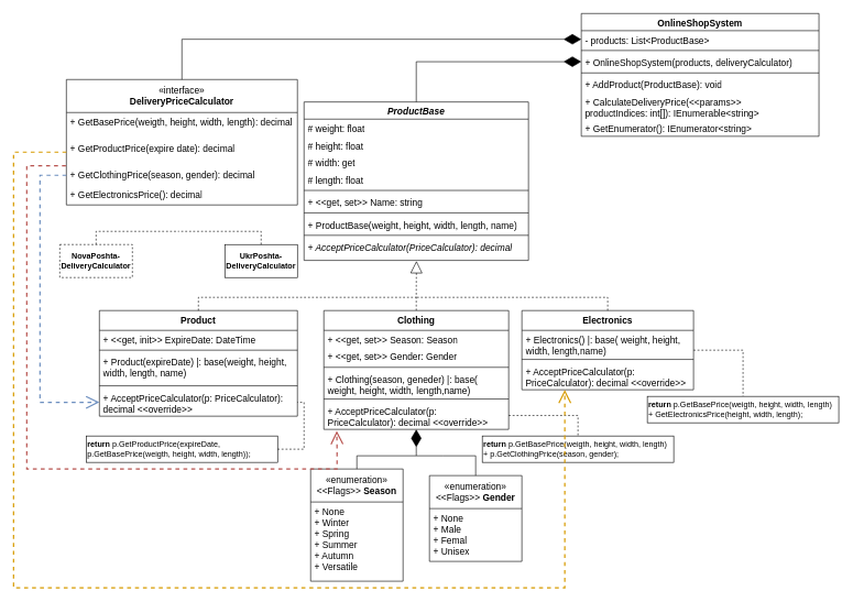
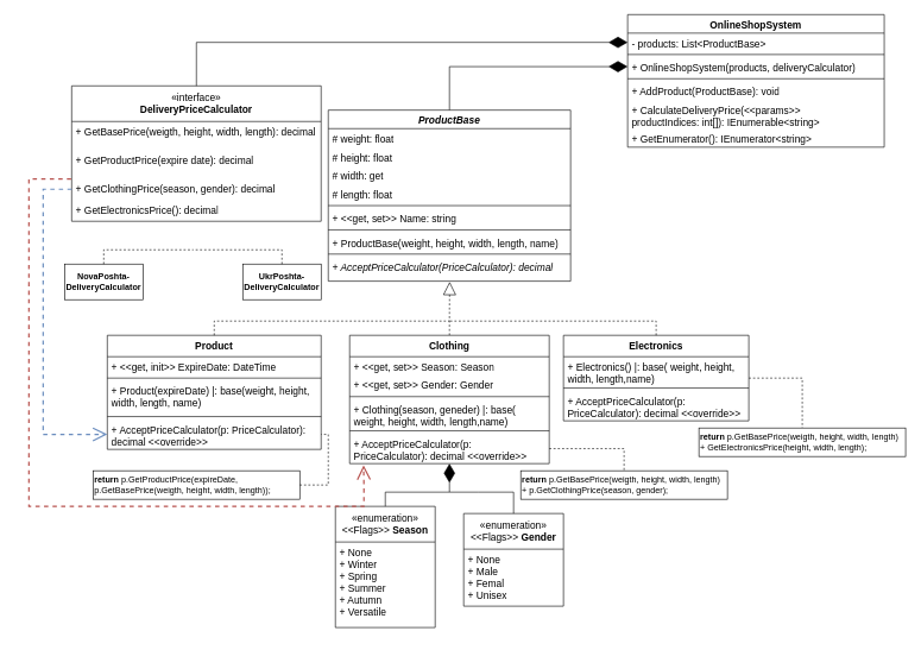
  <mxCell id="0" />
  <mxCell id="1" parent="0" />
  <mxCell id="2" value="&lt;font style=&quot;font-size: 14px;&quot;&gt;&lt;i&gt;ProductBase&lt;/i&gt;&lt;/font&gt;" style="swimlane;fontStyle=1;align=center;verticalAlign=top;childLayout=stackLayout;horizontal=1;startSize=26;horizontalStack=0;resizeParent=1;resizeParentMax=0;resizeLast=0;collapsible=1;marginBottom=0;whiteSpace=wrap;html=1;container=0;fontSize=14;" parent="1" vertex="1"><mxGeometry x="460" y="154" width="340" height="240" as="geometry" /></mxCell>
  <mxCell id="3" value="&lt;font style=&quot;font-size: 14px;&quot;&gt;# weight: float&lt;/font&gt;" style="text;strokeColor=none;fillColor=none;align=left;verticalAlign=top;spacingLeft=4;spacingRight=4;overflow=hidden;rotatable=0;points=[[0,0.5],[1,0.5]];portConstraint=eastwest;whiteSpace=wrap;html=1;container=0;fontSize=14;" parent="2" vertex="1"><mxGeometry y="26" width="340" height="26" as="geometry" /></mxCell>
  <mxCell id="4" value="&lt;font style=&quot;font-size: 14px;&quot;&gt;# height: float&lt;/font&gt;" style="text;strokeColor=none;fillColor=none;align=left;verticalAlign=top;spacingLeft=4;spacingRight=4;overflow=hidden;rotatable=0;points=[[0,0.5],[1,0.5]];portConstraint=eastwest;whiteSpace=wrap;html=1;container=0;fontSize=14;" parent="2" vertex="1"><mxGeometry y="52" width="340" height="26" as="geometry" /></mxCell>
  <mxCell id="5" value="&lt;font style=&quot;font-size: 14px;&quot;&gt;# width: get&lt;/font&gt;" style="text;strokeColor=none;fillColor=none;align=left;verticalAlign=top;spacingLeft=4;spacingRight=4;overflow=hidden;rotatable=0;points=[[0,0.5],[1,0.5]];portConstraint=eastwest;whiteSpace=wrap;html=1;container=0;fontSize=14;" parent="2" vertex="1"><mxGeometry y="78" width="340" height="26" as="geometry" /></mxCell>
  <mxCell id="6" value="&lt;font style=&quot;font-size: 14px;&quot;&gt;# length: float&lt;/font&gt;" style="text;strokeColor=none;fillColor=none;align=left;verticalAlign=top;spacingLeft=4;spacingRight=4;overflow=hidden;rotatable=0;points=[[0,0.5],[1,0.5]];portConstraint=eastwest;whiteSpace=wrap;html=1;container=0;fontSize=14;" parent="2" vertex="1"><mxGeometry y="104" width="340" height="26" as="geometry" /></mxCell>
  <mxCell id="7" value="" style="line;strokeWidth=1;fillColor=none;align=left;verticalAlign=middle;spacingTop=-1;spacingLeft=3;spacingRight=3;rotatable=0;labelPosition=right;points=[];portConstraint=eastwest;strokeColor=inherit;container=0;" parent="2" vertex="1"><mxGeometry y="130" width="340" height="8" as="geometry" /></mxCell>
  <mxCell id="8" value="&lt;font style=&quot;font-size: 14px;&quot;&gt;+ &amp;lt;&amp;lt;get, set&amp;gt;&amp;gt; Name: string&lt;/font&gt;" style="text;strokeColor=none;fillColor=none;align=left;verticalAlign=top;spacingLeft=4;spacingRight=4;overflow=hidden;rotatable=0;points=[[0,0.5],[1,0.5]];portConstraint=eastwest;whiteSpace=wrap;html=1;container=0;fontSize=14;" parent="2" vertex="1"><mxGeometry y="138" width="340" height="26" as="geometry" /></mxCell>
  <mxCell id="9" value="" style="line;strokeWidth=1;fillColor=none;align=left;verticalAlign=middle;spacingTop=-1;spacingLeft=3;spacingRight=3;rotatable=0;labelPosition=right;points=[];portConstraint=eastwest;strokeColor=inherit;container=0;" parent="2" vertex="1"><mxGeometry y="164" width="340" height="8" as="geometry" /></mxCell>
  <mxCell id="10" value="&lt;font style=&quot;font-size: 14px;&quot;&gt;+ ProductBase(weight, height, width, length, name)&lt;/font&gt;" style="text;strokeColor=none;fillColor=none;align=left;verticalAlign=top;spacingLeft=4;spacingRight=4;overflow=hidden;rotatable=0;points=[[0,0.5],[1,0.5]];portConstraint=eastwest;whiteSpace=wrap;html=1;container=0;fontSize=14;" parent="2" vertex="1"><mxGeometry y="172" width="340" height="26" as="geometry" /></mxCell>
  <mxCell id="11" value="" style="line;strokeWidth=1;fillColor=none;align=left;verticalAlign=middle;spacingTop=-1;spacingLeft=3;spacingRight=3;rotatable=0;labelPosition=right;points=[];portConstraint=eastwest;strokeColor=inherit;container=0;" parent="2" vertex="1"><mxGeometry y="198" width="340" height="8" as="geometry" /></mxCell>
  <mxCell id="12" value="&lt;font style=&quot;font-size: 14px;&quot;&gt;&lt;i&gt;+ AcceptPriceCalculator(PriceCalculator): decimal&lt;/i&gt;&lt;/font&gt;" style="text;strokeColor=none;fillColor=none;align=left;verticalAlign=top;spacingLeft=4;spacingRight=4;overflow=hidden;rotatable=0;points=[[0,0.5],[1,0.5]];portConstraint=eastwest;whiteSpace=wrap;html=1;container=0;fontSize=14;" parent="2" vertex="1"><mxGeometry y="206" width="340" height="34" as="geometry" /></mxCell>
  <mxCell id="13" value="Product" style="swimlane;fontStyle=1;align=center;verticalAlign=top;childLayout=stackLayout;horizontal=1;startSize=30;horizontalStack=0;resizeParent=1;resizeParentMax=0;resizeLast=0;collapsible=1;marginBottom=0;whiteSpace=wrap;html=1;container=0;fontSize=14;" parent="1" vertex="1"><mxGeometry x="150" y="470" width="300" height="160" as="geometry" /></mxCell>
  <mxCell id="14" value="&lt;font style=&quot;font-size: 14px;&quot;&gt;+ &amp;lt;&amp;lt;get, init&amp;gt;&amp;gt; ExpireDate: DateTime&lt;/font&gt;" style="text;strokeColor=none;fillColor=none;align=left;verticalAlign=top;spacingLeft=4;spacingRight=4;overflow=hidden;rotatable=0;points=[[0,0.5],[1,0.5]];portConstraint=eastwest;whiteSpace=wrap;html=1;container=0;fontSize=14;" parent="13" vertex="1"><mxGeometry y="30" width="300" height="26" as="geometry" /></mxCell>
  <mxCell id="15" value="" style="line;strokeWidth=1;fillColor=none;align=left;verticalAlign=middle;spacingTop=-1;spacingLeft=3;spacingRight=3;rotatable=0;labelPosition=right;points=[];portConstraint=eastwest;strokeColor=inherit;container=0;" parent="13" vertex="1"><mxGeometry y="56" width="300" height="8" as="geometry" /></mxCell>
  <mxCell id="16" value="+ Product(expireDate) |: base(weight, height, width, length, name)" style="text;strokeColor=none;fillColor=none;align=left;verticalAlign=top;spacingLeft=4;spacingRight=4;overflow=hidden;rotatable=0;points=[[0,0.5],[1,0.5]];portConstraint=eastwest;whiteSpace=wrap;html=1;container=0;fontSize=14;" parent="13" vertex="1"><mxGeometry y="64" width="300" height="46" as="geometry" /></mxCell>
  <mxCell id="17" value="" style="line;strokeWidth=1;fillColor=none;align=left;verticalAlign=middle;spacingTop=-1;spacingLeft=3;spacingRight=3;rotatable=0;labelPosition=right;points=[];portConstraint=eastwest;strokeColor=inherit;container=0;" parent="13" vertex="1"><mxGeometry y="110" width="300" height="8" as="geometry" /></mxCell>
  <mxCell id="18" value="&lt;font style=&quot;font-size: 14px;&quot;&gt;+ AcceptPriceCalculator(p: PriceCalculator): decimal &amp;lt;&amp;lt;override&amp;gt;&amp;gt;&lt;/font&gt;" style="text;strokeColor=none;fillColor=none;align=left;verticalAlign=top;spacingLeft=4;spacingRight=4;overflow=hidden;rotatable=0;points=[[0,0.5],[1,0.5]];portConstraint=eastwest;whiteSpace=wrap;html=1;container=0;fontSize=14;" parent="13" vertex="1"><mxGeometry y="118" width="300" height="42" as="geometry" /></mxCell>
  <mxCell id="19" style="edgeStyle=orthogonalEdgeStyle;rounded=0;orthogonalLoop=1;jettySize=auto;html=1;exitX=0.5;exitY=0;exitDx=0;exitDy=0;entryX=0.501;entryY=1.029;entryDx=0;entryDy=0;entryPerimeter=0;endArrow=block;endFill=0;endSize=16;dashed=1;" parent="1" source="20" target="12" edge="1"><mxGeometry relative="1" as="geometry" /></mxCell>
  <mxCell id="20" value="Clothing" style="swimlane;fontStyle=1;align=center;verticalAlign=top;childLayout=stackLayout;horizontal=1;startSize=30;horizontalStack=0;resizeParent=1;resizeParentMax=0;resizeLast=0;collapsible=1;marginBottom=0;whiteSpace=wrap;html=1;container=0;fontSize=14;" parent="1" vertex="1"><mxGeometry x="490" y="470" width="280" height="180" as="geometry" /></mxCell>
  <mxCell id="21" value="&lt;font style=&quot;font-size: 14px;&quot;&gt;+ &amp;lt;&amp;lt;get, set&amp;gt;&amp;gt; Season: Season&lt;/font&gt;" style="text;strokeColor=none;fillColor=none;align=left;verticalAlign=top;spacingLeft=4;spacingRight=4;overflow=hidden;rotatable=0;points=[[0,0.5],[1,0.5]];portConstraint=eastwest;whiteSpace=wrap;html=1;container=0;fontSize=14;" parent="20" vertex="1"><mxGeometry y="30" width="280" height="26" as="geometry" /></mxCell>
  <mxCell id="22" value="&lt;font style=&quot;font-size: 14px;&quot;&gt;+ &amp;lt;&amp;lt;get, set&amp;gt;&amp;gt; Gender: Gender&lt;/font&gt;" style="text;strokeColor=none;fillColor=none;align=left;verticalAlign=top;spacingLeft=4;spacingRight=4;overflow=hidden;rotatable=0;points=[[0,0.5],[1,0.5]];portConstraint=eastwest;whiteSpace=wrap;html=1;container=0;fontSize=14;" parent="20" vertex="1"><mxGeometry y="56" width="280" height="26" as="geometry" /></mxCell>
  <mxCell id="23" value="" style="line;strokeWidth=1;fillColor=none;align=left;verticalAlign=middle;spacingTop=-1;spacingLeft=3;spacingRight=3;rotatable=0;labelPosition=right;points=[];portConstraint=eastwest;strokeColor=inherit;container=0;" parent="20" vertex="1"><mxGeometry y="82" width="280" height="8" as="geometry" /></mxCell>
  <mxCell id="24" value="+ Clothing(season, geneder) |: base( weight, height, width, length,name)" style="text;strokeColor=none;fillColor=none;align=left;verticalAlign=top;spacingLeft=4;spacingRight=4;overflow=hidden;rotatable=0;points=[[0,0.5],[1,0.5]];portConstraint=eastwest;whiteSpace=wrap;html=1;container=0;fontSize=14;" parent="20" vertex="1"><mxGeometry y="90" width="280" height="40" as="geometry" /></mxCell>
  <mxCell id="25" value="" style="line;strokeWidth=1;fillColor=none;align=left;verticalAlign=middle;spacingTop=-1;spacingLeft=3;spacingRight=3;rotatable=0;labelPosition=right;points=[];portConstraint=eastwest;strokeColor=inherit;container=0;" vertex="1" parent="20"><mxGeometry y="130" width="280" height="8" as="geometry" /></mxCell>
  <mxCell id="26" value="&lt;font style=&quot;font-size: 14px;&quot;&gt;+ AcceptPriceCalculator(p: PriceCalculator): decimal &amp;lt;&amp;lt;override&amp;gt;&amp;gt;&lt;/font&gt;" style="text;strokeColor=none;fillColor=none;align=left;verticalAlign=top;spacingLeft=4;spacingRight=4;overflow=hidden;rotatable=0;points=[[0,0.5],[1,0.5]];portConstraint=eastwest;whiteSpace=wrap;html=1;container=0;fontSize=14;" vertex="1" parent="20"><mxGeometry y="138" width="280" height="42" as="geometry" /></mxCell>
  <mxCell id="27" style="edgeStyle=orthogonalEdgeStyle;rounded=0;orthogonalLoop=1;jettySize=auto;html=1;exitX=1;exitY=0.5;exitDx=0;exitDy=0;entryX=0.5;entryY=0;entryDx=0;entryDy=0;endArrow=none;endFill=0;dashed=1;" parent="1" source="28" target="49" edge="1"><mxGeometry relative="1" as="geometry" /></mxCell>
  <mxCell id="28" value="Electronics" style="swimlane;fontStyle=1;align=center;verticalAlign=top;childLayout=stackLayout;horizontal=1;startSize=30;horizontalStack=0;resizeParent=1;resizeParentMax=0;resizeLast=0;collapsible=1;marginBottom=0;whiteSpace=wrap;html=1;container=0;fontSize=14;" parent="1" vertex="1"><mxGeometry x="790" y="470" width="260" height="120" as="geometry" /></mxCell>
  <mxCell id="29" value="+ Electronics() |: base( weight, height, width, length,name)" style="text;strokeColor=none;fillColor=none;align=left;verticalAlign=top;spacingLeft=4;spacingRight=4;overflow=hidden;rotatable=0;points=[[0,0.5],[1,0.5]];portConstraint=eastwest;whiteSpace=wrap;html=1;container=0;fontSize=14;" vertex="1" parent="28"><mxGeometry y="30" width="260" height="40" as="geometry" /></mxCell>
  <mxCell id="30" value="" style="line;strokeWidth=1;fillColor=none;align=left;verticalAlign=middle;spacingTop=-1;spacingLeft=3;spacingRight=3;rotatable=0;labelPosition=right;points=[];portConstraint=eastwest;strokeColor=inherit;container=0;" vertex="1" parent="28"><mxGeometry y="70" width="260" height="8" as="geometry" /></mxCell>
  <mxCell id="31" value="&lt;font style=&quot;font-size: 14px;&quot;&gt;+ AcceptPriceCalculator(p: PriceCalculator): decimal &amp;lt;&amp;lt;override&amp;gt;&amp;gt;&lt;/font&gt;" style="text;strokeColor=none;fillColor=none;align=left;verticalAlign=top;spacingLeft=4;spacingRight=4;overflow=hidden;rotatable=0;points=[[0,0.5],[1,0.5]];portConstraint=eastwest;whiteSpace=wrap;html=1;container=0;fontSize=14;" vertex="1" parent="28"><mxGeometry y="78" width="260" height="42" as="geometry" /></mxCell>
  <mxCell id="32" value="«enumeration»&lt;span style=&quot;font-size: 14px;&quot;&gt;&lt;br style=&quot;font-size: 14px;&quot;&gt;&amp;lt;&amp;lt;Flags&amp;gt;&amp;gt;&lt;/span&gt;&lt;b style=&quot;font-size: 14px;&quot;&gt; Season&lt;/b&gt;" style="swimlane;fontStyle=0;childLayout=stackLayout;horizontal=1;startSize=50;fillColor=none;horizontalStack=0;resizeParent=1;resizeParentMax=0;resizeLast=0;collapsible=1;marginBottom=0;whiteSpace=wrap;html=1;fontSize=14;" parent="1" vertex="1"><mxGeometry x="470" y="710" width="140" height="170" as="geometry" /></mxCell>
  <mxCell id="33" value="&lt;font style=&quot;font-size: 14px;&quot;&gt;+ None&lt;br&gt;+ Winter&lt;br&gt;+ Spring&lt;br&gt;+ Summer&lt;br&gt;+ Autumn&lt;br&gt;+ Versatile&lt;br&gt;&lt;/font&gt;" style="text;strokeColor=none;fillColor=none;align=left;verticalAlign=top;spacingLeft=4;spacingRight=4;overflow=hidden;rotatable=0;points=[[0,0.5],[1,0.5]];portConstraint=eastwest;whiteSpace=wrap;html=1;" parent="32" vertex="1"><mxGeometry y="50" width="140" height="120" as="geometry" /></mxCell>
  <mxCell id="34" value="«enumeration»&lt;span style=&quot;font-size: 14px;&quot;&gt;&lt;br style=&quot;font-size: 14px;&quot;&gt;&amp;lt;&amp;lt;Flags&amp;gt;&amp;gt;&lt;/span&gt;&lt;b style=&quot;font-size: 14px;&quot;&gt; Gender&lt;/b&gt;" style="swimlane;fontStyle=0;childLayout=stackLayout;horizontal=1;startSize=50;fillColor=none;horizontalStack=0;resizeParent=1;resizeParentMax=0;resizeLast=0;collapsible=1;marginBottom=0;whiteSpace=wrap;html=1;fontSize=14;" parent="1" vertex="1"><mxGeometry x="650" y="720" width="140" height="130" as="geometry" /></mxCell>
  <mxCell id="35" value="&lt;font style=&quot;font-size: 14px;&quot;&gt;+ None&lt;br&gt;+ Male&lt;br&gt;+ Femal&lt;br&gt;+ Unisex&lt;br&gt;&lt;/font&gt;" style="text;strokeColor=none;fillColor=none;align=left;verticalAlign=top;spacingLeft=4;spacingRight=4;overflow=hidden;rotatable=0;points=[[0,0.5],[1,0.5]];portConstraint=eastwest;whiteSpace=wrap;html=1;" parent="34" vertex="1"><mxGeometry y="50" width="140" height="80" as="geometry" /></mxCell>
  <mxCell id="36" style="edgeStyle=orthogonalEdgeStyle;rounded=0;orthogonalLoop=1;jettySize=auto;html=1;entryX=0.5;entryY=0;entryDx=0;entryDy=0;endArrow=none;endFill=0;startArrow=diamondThin;startFill=1;startSize=24;" parent="1" target="32" edge="1"><mxGeometry relative="1" as="geometry"><mxPoint x="630" y="650" as="sourcePoint" /><Array as="points"><mxPoint x="630" y="690" /><mxPoint x="540" y="690" /></Array></mxGeometry></mxCell>
  <mxCell id="37" value="" style="endArrow=none;html=1;rounded=0;exitX=0.5;exitY=0;exitDx=0;exitDy=0;" parent="1" source="34" edge="1"><mxGeometry width="50" height="50" relative="1" as="geometry"><mxPoint x="690" y="750" as="sourcePoint" /><mxPoint x="630" y="690" as="targetPoint" /><Array as="points"><mxPoint x="720" y="690" /><mxPoint x="670" y="690" /></Array></mxGeometry></mxCell>
  <mxCell id="38" value="«interface»&lt;b style=&quot;font-size: 14px;&quot;&gt;&lt;br style=&quot;font-size: 14px;&quot;&gt;DeliveryPriceCalculator&lt;br&gt;&lt;/b&gt;" style="swimlane;fontStyle=0;childLayout=stackLayout;horizontal=1;startSize=50;fillColor=none;horizontalStack=0;resizeParent=1;resizeParentMax=0;resizeLast=0;collapsible=1;marginBottom=0;whiteSpace=wrap;html=1;fontSize=14;" parent="1" vertex="1"><mxGeometry x="100" y="120" width="350" height="190" as="geometry" /></mxCell>
  <mxCell id="39" value="+ GetBasePrice(weigth, height, width, length): decimal" style="text;strokeColor=none;fillColor=none;align=left;verticalAlign=top;spacingLeft=4;spacingRight=4;overflow=hidden;rotatable=0;points=[[0,0.5],[1,0.5]];portConstraint=eastwest;whiteSpace=wrap;html=1;container=0;fontSize=14;" parent="38" vertex="1"><mxGeometry y="50" width="350" height="40" as="geometry" /></mxCell>
  <mxCell id="40" value="&lt;font style=&quot;font-size: 14px;&quot;&gt;+ GetProductPrice(expire date): decimal&lt;/font&gt;" style="text;strokeColor=none;fillColor=none;align=left;verticalAlign=top;spacingLeft=4;spacingRight=4;overflow=hidden;rotatable=0;points=[[0,0.5],[1,0.5]];portConstraint=eastwest;whiteSpace=wrap;html=1;container=0;fontSize=14;" parent="38" vertex="1"><mxGeometry y="90" width="350" height="40" as="geometry" /></mxCell>
  <mxCell id="41" value="&lt;font style=&quot;font-size: 14px;&quot;&gt;+ GetClothingPrice(season, gender): decimal&lt;/font&gt;" style="text;strokeColor=none;fillColor=none;align=left;verticalAlign=top;spacingLeft=4;spacingRight=4;overflow=hidden;rotatable=0;points=[[0,0.5],[1,0.5]];portConstraint=eastwest;whiteSpace=wrap;html=1;container=0;fontSize=14;" parent="38" vertex="1"><mxGeometry y="130" width="350" height="30" as="geometry" /></mxCell>
  <mxCell id="42" value="+ GetElectronicsPrice(): decimal" style="text;strokeColor=none;fillColor=none;align=left;verticalAlign=top;spacingLeft=4;spacingRight=4;overflow=hidden;rotatable=0;points=[[0,0.5],[1,0.5]];portConstraint=eastwest;whiteSpace=wrap;html=1;container=0;fontSize=14;" parent="38" vertex="1"><mxGeometry y="160" width="350" height="30" as="geometry" /></mxCell>
  <mxCell id="43" value="" style="endArrow=none;dashed=1;html=1;rounded=0;exitX=0.5;exitY=0;exitDx=0;exitDy=0;" parent="1" source="13" edge="1"><mxGeometry width="50" height="50" relative="1" as="geometry"><mxPoint x="660" y="480" as="sourcePoint" /><mxPoint x="630" y="450" as="targetPoint" /><Array as="points"><mxPoint x="300" y="450" /></Array></mxGeometry></mxCell>
  <mxCell id="44" value="" style="endArrow=none;dashed=1;html=1;rounded=0;exitX=0.5;exitY=0;exitDx=0;exitDy=0;" parent="1" source="28" edge="1"><mxGeometry width="50" height="50" relative="1" as="geometry"><mxPoint x="660" y="480" as="sourcePoint" /><mxPoint x="630" y="450" as="targetPoint" /><Array as="points"><mxPoint x="920" y="450" /></Array></mxGeometry></mxCell>
  <mxCell id="45" style="edgeStyle=orthogonalEdgeStyle;rounded=0;orthogonalLoop=1;jettySize=auto;html=1;exitX=-0.002;exitY=0.017;exitDx=0;exitDy=0;endArrow=open;endFill=0;dashed=1;endSize=16;exitPerimeter=0;strokeWidth=2;fillColor=#f8cecc;strokeColor=#b85450;entryX=0.07;entryY=1.052;entryDx=0;entryDy=0;entryPerimeter=0;" parent="1" source="41" target="26" edge="1"><mxGeometry relative="1" as="geometry"><Array as="points"><mxPoint x="40" y="250" /><mxPoint x="40" y="710" /><mxPoint x="510" y="710" /><mxPoint x="510" y="680" /><mxPoint x="510" y="680" /></Array><mxPoint x="480" y="680" as="targetPoint" /></mxGeometry></mxCell>
  <mxCell id="46" value="&lt;b&gt;return&amp;nbsp;&lt;/b&gt;p.GetProductPrice(expireDate, p.GetBasePrice(weigth, height, width, length));" style="html=1;dropTarget=0;whiteSpace=wrap;align=left;" parent="1" vertex="1"><mxGeometry x="130" y="660" width="290" height="40" as="geometry" /></mxCell>
  <mxCell id="47" value="&lt;b&gt;return &lt;/b&gt;p.GetBasePrice(weigth, height, width, length) + p.GetClothingPrice(season, gender);" style="html=1;dropTarget=0;whiteSpace=wrap;align=left;" parent="1" vertex="1"><mxGeometry x="730" y="660" width="290" height="40" as="geometry" /></mxCell>
  <mxCell id="48" style="edgeStyle=orthogonalEdgeStyle;rounded=0;orthogonalLoop=1;jettySize=auto;html=1;exitX=0;exitY=0.5;exitDx=0;exitDy=0;entryX=0;entryY=0.5;entryDx=0;entryDy=0;endArrow=open;endFill=0;dashed=1;endSize=16;fillColor=#dae8fc;strokeColor=#6c8ebf;strokeWidth=2;" parent="1" source="41" target="18" edge="1"><mxGeometry relative="1" as="geometry"><Array as="points"><mxPoint x="60" y="265" /><mxPoint x="60" y="609" /></Array></mxGeometry></mxCell>
  <mxCell id="49" value="&lt;b&gt;return &lt;/b&gt;p.GetBasePrice(weigth, height, width, length) + GetElectronicsPrice(height, width, length);" style="html=1;dropTarget=0;whiteSpace=wrap;align=left;" parent="1" vertex="1"><mxGeometry x="980" y="600" width="290" height="40" as="geometry" /></mxCell>
  <mxCell id="50" value="" style="endArrow=none;dashed=1;html=1;rounded=0;exitX=1;exitY=0.5;exitDx=0;exitDy=0;entryX=1;entryY=0.5;entryDx=0;entryDy=0;edgeStyle=orthogonalEdgeStyle;" parent="1" source="46" target="18" edge="1"><mxGeometry width="50" height="50" relative="1" as="geometry"><mxPoint x="560" y="510" as="sourcePoint" /><mxPoint x="610" y="460" as="targetPoint" /></mxGeometry></mxCell>
  <mxCell id="51" style="edgeStyle=orthogonalEdgeStyle;rounded=0;orthogonalLoop=1;jettySize=auto;html=1;exitX=1;exitY=0.5;exitDx=0;exitDy=0;entryX=0.5;entryY=0;entryDx=0;entryDy=0;endArrow=none;endFill=0;dashed=1;" parent="1" source="26" target="47" edge="1"><mxGeometry relative="1" as="geometry" /></mxCell>
- <mxCell id="52" style="edgeStyle=orthogonalEdgeStyle;rounded=0;orthogonalLoop=1;jettySize=auto;html=1;exitX=0;exitY=0.5;exitDx=0;exitDy=0;entryX=0.25;entryY=1;entryDx=0;entryDy=0;dashed=1;endArrow=open;endFill=0;endSize=16;strokeWidth=2;fillColor=#ffe6cc;strokeColor=#d79b00;" parent="1" source="40" target="28" edge="1"><mxGeometry relative="1" as="geometry"><Array as="points"><mxPoint x="20" y="230" /><mxPoint x="20" y="890" /><mxPoint x="855" y="890" /></Array></mxGeometry></mxCell>
- <mxCell id="53" value="NovaPoshta-&lt;br style=&quot;font-size: 12px;&quot;&gt;DeliveryCalculator" style="html=1;whiteSpace=wrap;fontSize=12;fontStyle=1;dashed=1;" parent="1" vertex="1"><mxGeometry x="90" y="370" width="110" height="50" as="geometry" /></mxCell>
+ <mxCell id="53" value="NovaPoshta-&lt;br style=&quot;font-size: 12px;&quot;&gt;DeliveryCalculator" style="html=1;whiteSpace=wrap;fontSize=12;fontStyle=1" parent="1" vertex="1"><mxGeometry x="90" y="370" width="110" height="50" as="geometry" /></mxCell>
  <mxCell id="54" value="UkrPoshta- DeliveryCalculator" style="html=1;whiteSpace=wrap;fontSize=12;fontStyle=1" parent="1" vertex="1"><mxGeometry x="340" y="370" width="110" height="50" as="geometry" /></mxCell>
  <mxCell id="55" value="" style="endArrow=none;dashed=1;html=1;rounded=0;exitX=0.5;exitY=0;exitDx=0;exitDy=0;" parent="1" source="53" edge="1"><mxGeometry width="50" height="50" relative="1" as="geometry"><mxPoint x="490" y="400" as="sourcePoint" /><mxPoint x="270" y="350" as="targetPoint" /><Array as="points"><mxPoint x="145" y="350" /></Array></mxGeometry></mxCell>
  <mxCell id="56" value="" style="endArrow=none;dashed=1;html=1;rounded=0;exitX=0.5;exitY=0;exitDx=0;exitDy=0;" parent="1" source="54" edge="1"><mxGeometry width="50" height="50" relative="1" as="geometry"><mxPoint x="490" y="400" as="sourcePoint" /><mxPoint x="270" y="350" as="targetPoint" /><Array as="points"><mxPoint x="395" y="350" /></Array></mxGeometry></mxCell>
  <mxCell id="57" value="OnlineShopSystem" style="swimlane;fontStyle=1;align=center;verticalAlign=top;childLayout=stackLayout;horizontal=1;startSize=26;horizontalStack=0;resizeParent=1;resizeParentMax=0;resizeLast=0;collapsible=1;marginBottom=0;whiteSpace=wrap;html=1;container=0;fontSize=14;" parent="1" vertex="1"><mxGeometry x="880" y="20" width="360" height="186" as="geometry" /></mxCell>
  <mxCell id="58" value="&lt;font style=&quot;font-size: 14px;&quot;&gt;- products: List&amp;lt;ProductBase&amp;gt;&lt;/font&gt;" style="text;strokeColor=none;fillColor=none;align=left;verticalAlign=top;spacingLeft=4;spacingRight=4;overflow=hidden;rotatable=0;points=[[0,0.5],[1,0.5]];portConstraint=eastwest;whiteSpace=wrap;html=1;container=0;fontSize=14;" parent="57" vertex="1"><mxGeometry y="26" width="360" height="26" as="geometry" /></mxCell>
  <mxCell id="59" value="" style="line;strokeWidth=1;fillColor=none;align=left;verticalAlign=middle;spacingTop=-1;spacingLeft=3;spacingRight=3;rotatable=0;labelPosition=right;points=[];portConstraint=eastwest;strokeColor=inherit;container=0;" parent="57" vertex="1"><mxGeometry y="52" width="360" height="8" as="geometry" /></mxCell>
  <mxCell id="60" value="&lt;font style=&quot;font-size: 14px;&quot;&gt;+ OnlineShopSystem(products, deliveryCalculator)&lt;/font&gt;" style="text;strokeColor=none;fillColor=none;align=left;verticalAlign=top;spacingLeft=4;spacingRight=4;overflow=hidden;rotatable=0;points=[[0,0.5],[1,0.5]];portConstraint=eastwest;whiteSpace=wrap;html=1;container=0;fontSize=14;" parent="57" vertex="1"><mxGeometry y="60" width="360" height="26" as="geometry" /></mxCell>
  <mxCell id="61" value="" style="line;strokeWidth=1;fillColor=none;align=left;verticalAlign=middle;spacingTop=-1;spacingLeft=3;spacingRight=3;rotatable=0;labelPosition=right;points=[];portConstraint=eastwest;strokeColor=inherit;container=0;" parent="57" vertex="1"><mxGeometry y="86" width="360" height="8" as="geometry" /></mxCell>
  <mxCell id="62" value="&lt;font style=&quot;font-size: 14px;&quot;&gt;+ AddProduct(ProductBase): void&lt;/font&gt;" style="text;strokeColor=none;fillColor=none;align=left;verticalAlign=top;spacingLeft=4;spacingRight=4;overflow=hidden;rotatable=0;points=[[0,0.5],[1,0.5]];portConstraint=eastwest;whiteSpace=wrap;html=1;container=0;fontSize=14;" parent="57" vertex="1"><mxGeometry y="94" width="360" height="26" as="geometry" /></mxCell>
  <mxCell id="63" value="+&amp;nbsp;CalculateDeliveryPrice(&amp;lt;&amp;lt;params&amp;gt;&amp;gt; productIndices:&amp;nbsp;int[]):&amp;nbsp;IEnumerable&amp;lt;string&amp;gt;" style="text;strokeColor=none;fillColor=none;align=left;verticalAlign=top;spacingLeft=4;spacingRight=4;overflow=hidden;rotatable=0;points=[[0,0.5],[1,0.5]];portConstraint=eastwest;whiteSpace=wrap;html=1;container=0;fontSize=14;" parent="57" vertex="1"><mxGeometry y="120" width="360" height="40" as="geometry" /></mxCell>
  <mxCell id="64" value="+ GetEnumerator(): IEnumerator&amp;lt;string&amp;gt;" style="text;strokeColor=none;fillColor=none;align=left;verticalAlign=top;spacingLeft=4;spacingRight=4;overflow=hidden;rotatable=0;points=[[0,0.5],[1,0.5]];portConstraint=eastwest;whiteSpace=wrap;html=1;container=0;fontSize=14;" parent="57" vertex="1"><mxGeometry y="160" width="360" height="26" as="geometry" /></mxCell>
  <mxCell id="65" style="edgeStyle=orthogonalEdgeStyle;rounded=0;orthogonalLoop=1;jettySize=auto;html=1;exitX=0;exitY=0.5;exitDx=0;exitDy=0;entryX=0.5;entryY=0;entryDx=0;entryDy=0;endArrow=none;endFill=0;startArrow=diamondThin;startFill=1;startSize=24;" edge="1" parent="1" source="60" target="2"><mxGeometry relative="1" as="geometry" /></mxCell>
  <mxCell id="66" style="edgeStyle=orthogonalEdgeStyle;rounded=0;orthogonalLoop=1;jettySize=auto;html=1;exitX=0;exitY=0.5;exitDx=0;exitDy=0;entryX=0.5;entryY=0;entryDx=0;entryDy=0;endArrow=none;endFill=0;startArrow=diamondThin;startFill=1;startSize=24;" edge="1" parent="1" source="58" target="38"><mxGeometry relative="1" as="geometry" /></mxCell>
